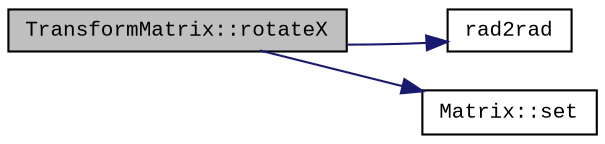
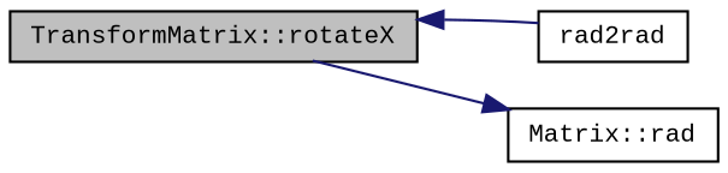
  digraph {
    fontname="Liberation Mono"
    rankdir=LR
    node [color=black fillcolor=white fontname="Liberation Mono" fontsize=10 shape=record style=filled]
    edge [color=midnightblue fontname="Liberation Mono" fontsize=10 labelfontname=Helvetica labelfontsize=10 style=solid]
    n1 [fillcolor=grey75 fontcolor=black height=0.2 label="TransformMatrix::rotateX" width=0.4]
    n2 [height=0.2 label=rad2rad width=0.4]
-   n3 [height=0.2 label="Matrix::set" width=0.4]
-   n1 -> n2
+   n3 [height=0.2 label="Matrix::rad" width=0.4]
+   n2 -> n1
    n1 -> n3
  }
